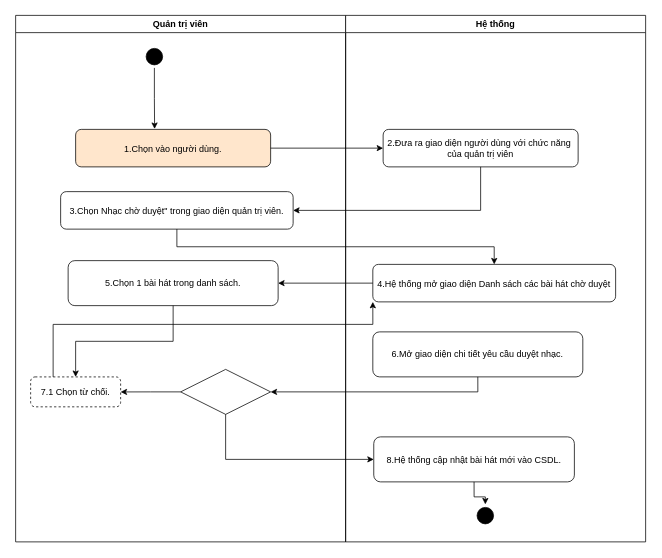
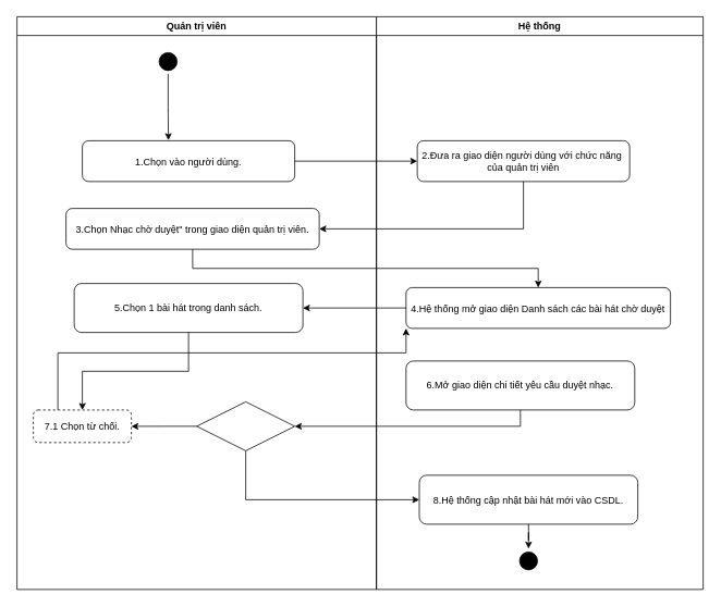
  <mxCell id="0" />
  <mxCell id="1" parent="0" />
  <mxCell id="2" value="Quản trị viên" style="swimlane;whiteSpace=wrap" parent="1" vertex="1"><mxGeometry y="20" width="440" height="702" as="geometry" x="20" /></mxCell>
  <mxCell id="3" value="" style="ellipse;shape=startState;fillColor=#000000;strokeColor=#000000;" parent="2" vertex="1"><mxGeometry x="170" y="40" width="30" height="30" as="geometry" /></mxCell>
  <mxCell id="4" value="3.Chọn Nhạc chờ duyệt&quot; trong giao diện quản trị viên." style="rounded=1;" parent="2" vertex="1"><mxGeometry x="60" y="235" width="310" height="50" as="geometry" /></mxCell>
- <mxCell id="5" value="1.Chọn vào người dùng." style="rounded=1;fillColor=#ffe6cc;" parent="2" vertex="1"><mxGeometry x="80" y="152" width="260" height="50" as="geometry" /></mxCell>
+ <mxCell id="5" value="1.Chọn vào người dùng." style="rounded=1;" parent="2" vertex="1"><mxGeometry x="80" y="152" width="260" height="50" as="geometry" /></mxCell>
  <mxCell id="6" style="edgeStyle=orthogonalEdgeStyle;rounded=0;orthogonalLoop=1;jettySize=auto;html=1;exitX=0.5;exitY=1;exitDx=0;exitDy=0;entryX=0.405;entryY=-0.012;entryDx=0;entryDy=0;entryPerimeter=0;" parent="2" source="3" target="5" edge="1"><mxGeometry relative="1" as="geometry" /></mxCell>
  <mxCell id="7" value="5.Chọn 1 bài hát trong danh sách." style="rounded=1;whiteSpace=wrap;html=1;" parent="2" vertex="1"><mxGeometry x="70" y="327" width="280" height="60" as="geometry" /></mxCell>
  <mxCell id="8" value="" style="rhombus;whiteSpace=wrap;html=1;" vertex="1" parent="2"><mxGeometry x="220" y="472" width="120" height="60" as="geometry" /></mxCell>
  <mxCell id="9" value="7.1 Chọn từ chối." style="rounded=1;whiteSpace=wrap;html=1;dashed=1;" vertex="1" parent="2"><mxGeometry x="20" y="482.06" width="120" height="39.88" as="geometry" /></mxCell>
  <mxCell id="10" style="edgeStyle=orthogonalEdgeStyle;rounded=0;orthogonalLoop=1;jettySize=auto;html=1;exitX=0;exitY=0.5;exitDx=0;exitDy=0;" edge="1" parent="2" source="8" target="9"><mxGeometry relative="1" as="geometry"><mxPoint x="110" y="501.882" as="targetPoint" /></mxGeometry></mxCell>
  <mxCell id="11" value="Hệ thống" style="swimlane;whiteSpace=wrap" parent="1" vertex="1"><mxGeometry x="460" y="20" width="400" height="702" as="geometry" /></mxCell>
- <mxCell id="12" value="8.Hệ thống cập nhật bài hát mới vào CSDL." style="rounded=1;" parent="11" vertex="1"><mxGeometry x="37.5" y="562" width="267.5" height="60" as="geometry" /></mxCell>
+ <mxCell id="12" value="8.Hệ thống cập nhật bài hát mới vào CSDL." style="rounded=1;" parent="11" vertex="1"><mxGeometry x="52.5" y="562" width="267.5" height="60" as="geometry" /></mxCell>
  <mxCell id="13" value="2.Đưa ra giao diện người dùng với chức năng &#10;của quản trị viên" style="rounded=1;" parent="11" vertex="1"><mxGeometry x="50" y="152" width="260" height="50" as="geometry" /></mxCell>
  <mxCell id="14" value="" style="edgeStyle=orthogonalEdgeStyle;rounded=0;orthogonalLoop=1;jettySize=auto;html=1;exitX=0.5;exitY=1;exitDx=0;exitDy=0;" parent="11" source="12" target="15" edge="1"><mxGeometry relative="1" as="geometry"><mxPoint x="600" y="790" as="sourcePoint" /><mxPoint x="601" y="960" as="targetPoint" /></mxGeometry></mxCell>
  <mxCell id="15" value="" style="ellipse;shape=startState;fillColor=#000000;strokeColor=#000000;" parent="11" vertex="1"><mxGeometry x="171.25" y="652" width="30" height="30" as="geometry" /></mxCell>
  <mxCell id="16" value="4.Hệ thống mở giao diện Danh sách các bài hát chờ duyệt" style="rounded=1;" parent="11" vertex="1"><mxGeometry x="36.25" y="332" width="323.75" height="50" as="geometry" /></mxCell>
  <mxCell id="17" value="6.Mở giao diện chi tiết yêu cầu duyệt nhạc." style="rounded=1;whiteSpace=wrap;html=1;" parent="11" vertex="1"><mxGeometry x="36.25" y="422" width="280" height="60" as="geometry" /></mxCell>
  <mxCell id="18" style="edgeStyle=orthogonalEdgeStyle;rounded=0;orthogonalLoop=1;jettySize=auto;html=1;exitX=1;exitY=0.5;exitDx=0;exitDy=0;entryX=0;entryY=0.5;entryDx=0;entryDy=0;" parent="1" source="5" target="13" edge="1"><mxGeometry relative="1" as="geometry" /></mxCell>
  <mxCell id="19" style="edgeStyle=orthogonalEdgeStyle;rounded=0;orthogonalLoop=1;jettySize=auto;html=1;exitX=0.5;exitY=1;exitDx=0;exitDy=0;entryX=1;entryY=0.5;entryDx=0;entryDy=0;" parent="1" source="13" target="4" edge="1"><mxGeometry relative="1" as="geometry" /></mxCell>
  <mxCell id="20" style="edgeStyle=orthogonalEdgeStyle;rounded=0;orthogonalLoop=1;jettySize=auto;html=1;exitX=0.5;exitY=1;exitDx=0;exitDy=0;entryX=0.5;entryY=0;entryDx=0;entryDy=0;" parent="1" source="4" target="16" edge="1"><mxGeometry relative="1" as="geometry"><mxPoint x="626.25" y="372" as="targetPoint" /></mxGeometry></mxCell>
  <mxCell id="21" style="edgeStyle=orthogonalEdgeStyle;rounded=0;orthogonalLoop=1;jettySize=auto;html=1;exitX=0;exitY=0.5;exitDx=0;exitDy=0;" parent="1" source="16" target="7" edge="1"><mxGeometry relative="1" as="geometry"><mxPoint x="270" y="376.571" as="targetPoint" /></mxGeometry></mxCell>
  <mxCell id="22" style="edgeStyle=orthogonalEdgeStyle;rounded=0;orthogonalLoop=1;jettySize=auto;html=1;exitX=0.5;exitY=1;exitDx=0;exitDy=0;" parent="1" source="7" target="9" edge="1"><mxGeometry relative="1" as="geometry"><mxPoint x="620" y="452" as="targetPoint" /></mxGeometry></mxCell>
  <mxCell id="23" style="edgeStyle=orthogonalEdgeStyle;rounded=0;orthogonalLoop=1;jettySize=auto;html=1;exitX=0.5;exitY=1;exitDx=0;exitDy=0;" parent="1" source="17" target="8" edge="1"><mxGeometry relative="1" as="geometry"><mxPoint x="410" y="532" as="targetPoint" /></mxGeometry></mxCell>
  <mxCell id="24" style="edgeStyle=orthogonalEdgeStyle;rounded=0;orthogonalLoop=1;jettySize=auto;html=1;exitX=0.5;exitY=1;exitDx=0;exitDy=0;entryX=0;entryY=0.5;entryDx=0;entryDy=0;" edge="1" parent="1" source="8" target="12"><mxGeometry relative="1" as="geometry" /></mxCell>
  <mxCell id="25" style="edgeStyle=orthogonalEdgeStyle;rounded=0;orthogonalLoop=1;jettySize=auto;html=1;exitX=0.25;exitY=0;exitDx=0;exitDy=0;entryX=0;entryY=1;entryDx=0;entryDy=0;" edge="1" parent="1" source="9" target="16"><mxGeometry relative="1" as="geometry"><Array as="points"><mxPoint x="70" y="432" /><mxPoint x="496" y="432" /></Array></mxGeometry></mxCell>
